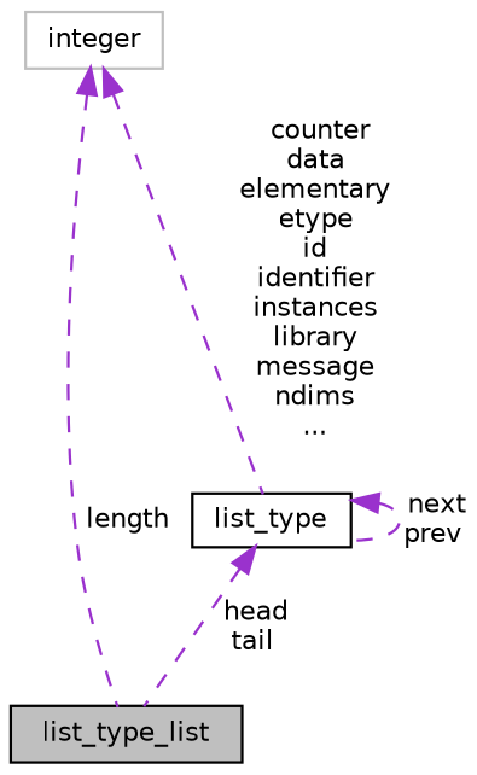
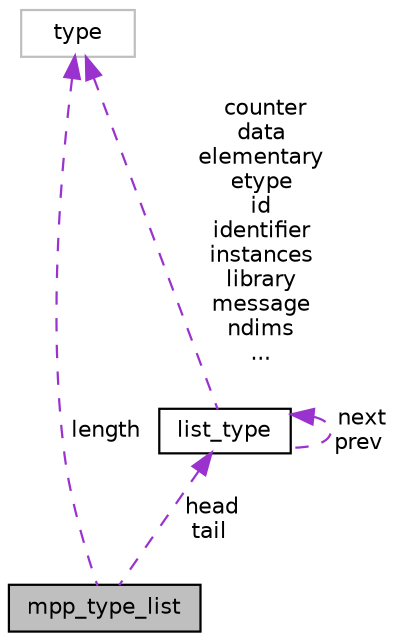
  digraph {
    node [color=black fillcolor=white fontname=Helvetica fontsize=10 shape=record style=filled]
    edge [color=darkorchid3 dir=back fontname=Helvetica fontsize=10 labelfontname=Helvetica labelfontsize=10 style=dashed]
-   n1 [fillcolor=grey75 fontcolor=black height=0.2 label=list_type_list width=0.4]
+   n1 [fillcolor=grey75 fontcolor=black height=0.2 label=mpp_type_list width=0.4]
    n2 [height=0.2 label=list_type width=0.4]
-   n3 [color=grey75 height=0.2 label=integer width=0.4]
+   n3 [color=grey75 height=0.2 label=type width=0.4]
    n2 -> n1 [label=" head\ntail"]
    n2 -> n2 [label=" next\nprev"]
    n3 -> n1 [label=" length"]
    n3 -> n2 [label=" counter\ndata\nelementary\netype\nid\nidentifier\ninstances\nlibrary\nmessage\nndims\n..."]
  }
